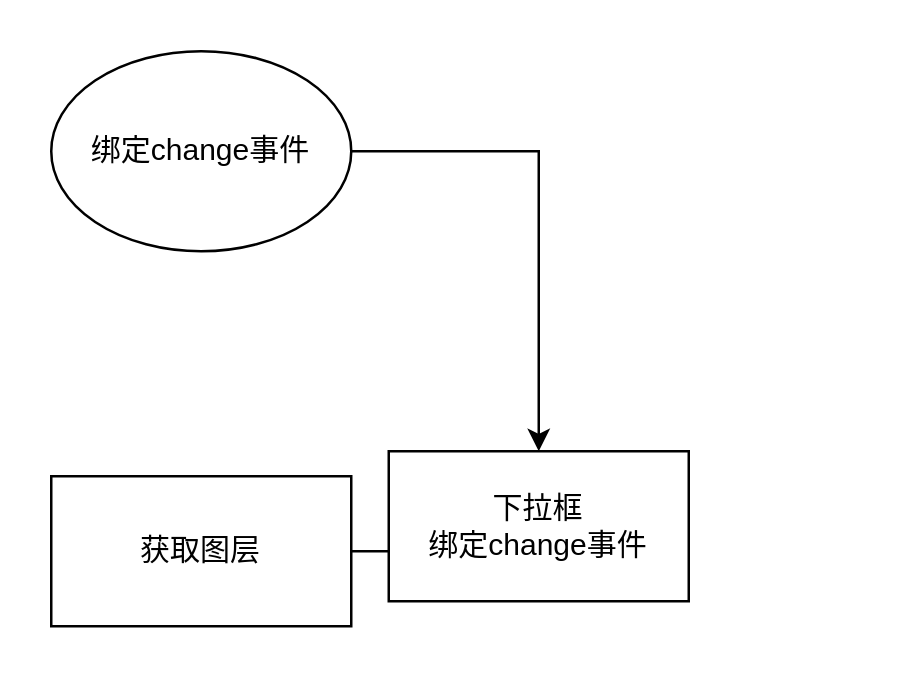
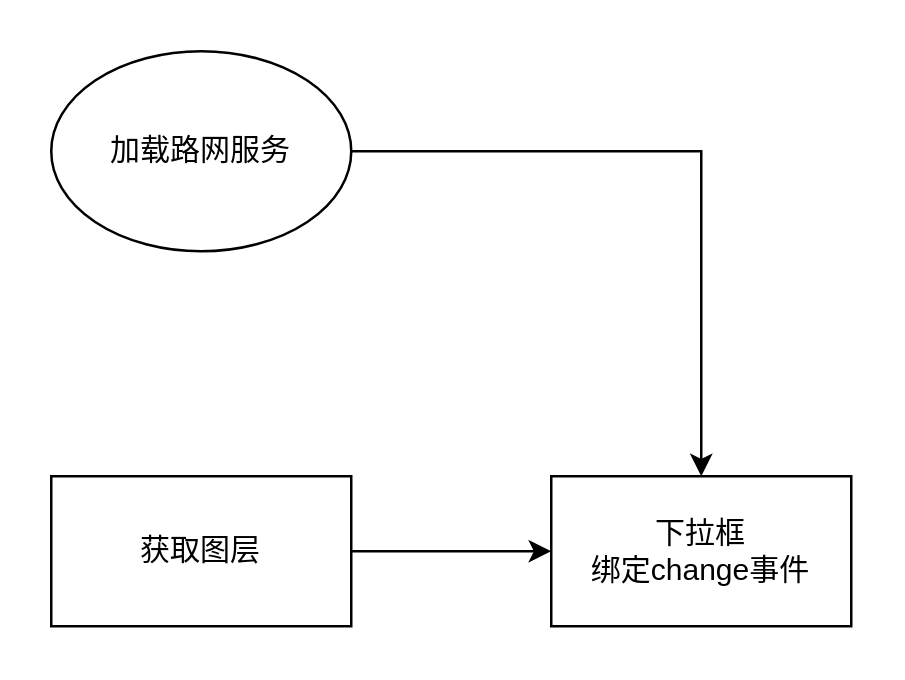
  <mxCell id="0" />
  <mxCell id="1" parent="0" />
  <mxCell id="2" value="" style="edgeStyle=orthogonalEdgeStyle;rounded=0;orthogonalLoop=1;jettySize=auto;html=1;" edge="1" parent="1" source="3" target="6"><mxGeometry relative="1" as="geometry" /></mxCell>
- <mxCell id="3" value="绑定change事件" style="ellipse;whiteSpace=wrap;html=1;" vertex="1" parent="1"><mxGeometry x="20" y="20" width="120" height="80" as="geometry" /></mxCell>
+ <mxCell id="3" value="加载路网服务" style="ellipse;whiteSpace=wrap;html=1;" vertex="1" parent="1"><mxGeometry x="20" y="20" width="120" height="80" as="geometry" /></mxCell>
  <mxCell id="4" value="" style="edgeStyle=orthogonalEdgeStyle;rounded=0;orthogonalLoop=1;jettySize=auto;html=1;" edge="1" parent="1" source="5" target="6"><mxGeometry relative="1" as="geometry" /></mxCell>
  <mxCell id="5" value="获取图层" style="whiteSpace=wrap;html=1;" vertex="1" parent="1"><mxGeometry x="20" y="190" width="120" height="60" as="geometry" /></mxCell>
- <mxCell id="6" value="下拉框&lt;br&gt;绑定change事件" style="whiteSpace=wrap;html=1;" vertex="1" parent="1"><mxGeometry x="155" y="180" width="120" height="60" as="geometry" /></mxCell>
+ <mxCell id="6" value="下拉框&lt;br&gt;绑定change事件" style="whiteSpace=wrap;html=1;" vertex="1" parent="1"><mxGeometry x="220" y="190" width="120" height="60" as="geometry" /></mxCell>
